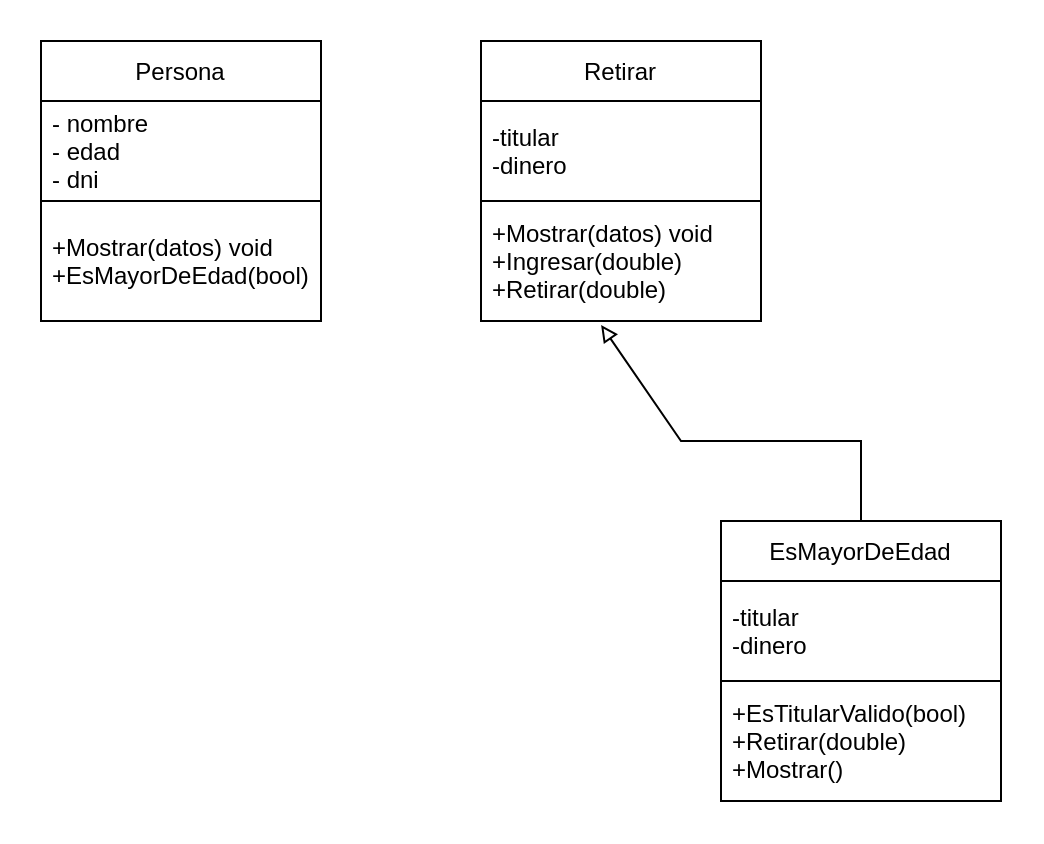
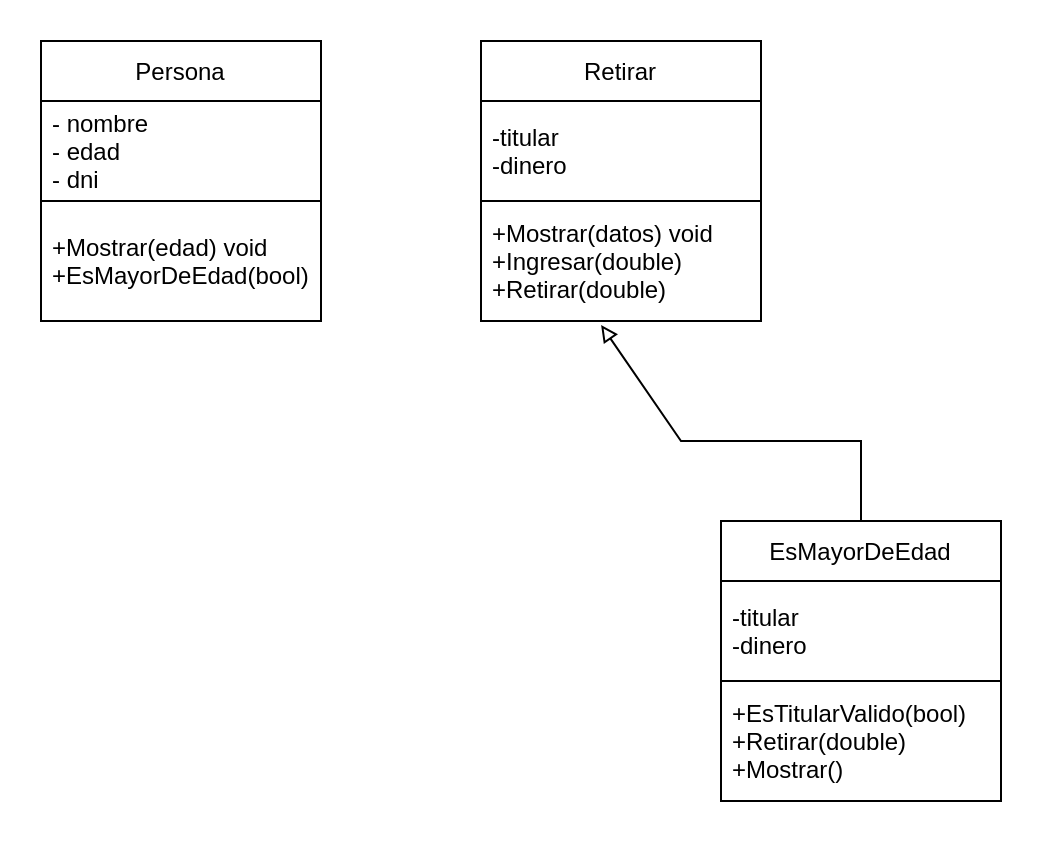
  <mxCell id="0" />
  <mxCell id="1" parent="0" />
  <mxCell id="2" value="Persona" style="swimlane;fontStyle=0;childLayout=stackLayout;horizontal=1;startSize=30;horizontalStack=0;resizeParent=1;resizeParentMax=0;resizeLast=0;collapsible=1;marginBottom=0;" vertex="1" parent="1"><mxGeometry x="20" y="20" width="140" height="140" as="geometry"><mxRectangle x="340" y="250" width="50" height="30" as="alternateBounds" /></mxGeometry></mxCell>
  <mxCell id="3" value="- nombre    &#10;- edad&#10;- dni" style="text;strokeColor=none;fillColor=none;align=left;verticalAlign=middle;spacingLeft=4;spacingRight=4;overflow=hidden;points=[[0,0.5],[1,0.5]];portConstraint=eastwest;rotatable=0;" vertex="1" parent="2"><mxGeometry y="30" width="140" height="50" as="geometry" /></mxCell>
- <mxCell id="4" value="+Mostrar(datos) void&#10;+EsMayorDeEdad(bool)" style="text;strokeColor=default;fillColor=none;align=left;verticalAlign=middle;spacingLeft=4;spacingRight=4;overflow=hidden;points=[[0,0.5],[1,0.5]];portConstraint=eastwest;rotatable=0;strokeWidth=1;" vertex="1" parent="2"><mxGeometry y="80" width="140" height="60" as="geometry" /></mxCell>
+ <mxCell id="4" value="+Mostrar(edad) void&#10;+EsMayorDeEdad(bool)" style="text;strokeColor=default;fillColor=none;align=left;verticalAlign=middle;spacingLeft=4;spacingRight=4;overflow=hidden;points=[[0,0.5],[1,0.5]];portConstraint=eastwest;rotatable=0;strokeWidth=1;" vertex="1" parent="2"><mxGeometry y="80" width="140" height="60" as="geometry" /></mxCell>
  <mxCell id="5" value="Retirar" style="swimlane;fontStyle=0;childLayout=stackLayout;horizontal=1;startSize=30;horizontalStack=0;resizeParent=1;resizeParentMax=0;resizeLast=0;collapsible=1;marginBottom=0;" vertex="1" parent="1"><mxGeometry x="240" y="20" width="140" height="140" as="geometry"><mxRectangle x="340" y="250" width="50" height="30" as="alternateBounds" /></mxGeometry></mxCell>
  <mxCell id="6" value="-titular&#10;-dinero" style="text;strokeColor=none;fillColor=none;align=left;verticalAlign=middle;spacingLeft=4;spacingRight=4;overflow=hidden;points=[[0,0.5],[1,0.5]];portConstraint=eastwest;rotatable=0;" vertex="1" parent="5"><mxGeometry y="30" width="140" height="50" as="geometry" /></mxCell>
  <mxCell id="7" value="+Mostrar(datos) void&#10;+Ingresar(double)&#10;+Retirar(double)" style="text;strokeColor=default;fillColor=none;align=left;verticalAlign=middle;spacingLeft=4;spacingRight=4;overflow=hidden;points=[[0,0.5],[1,0.5]];portConstraint=eastwest;rotatable=0;strokeWidth=1;" vertex="1" parent="5"><mxGeometry y="80" width="140" height="60" as="geometry" /></mxCell>
  <mxCell id="8" value="EsMayorDeEdad" style="swimlane;fontStyle=0;childLayout=stackLayout;horizontal=1;startSize=30;horizontalStack=0;resizeParent=1;resizeParentMax=0;resizeLast=0;collapsible=1;marginBottom=0;" vertex="1" parent="1"><mxGeometry x="360" y="260" width="140" height="140" as="geometry"><mxRectangle x="340" y="250" width="50" height="30" as="alternateBounds" /></mxGeometry></mxCell>
  <mxCell id="9" value="-titular&#10;-dinero" style="text;strokeColor=none;fillColor=none;align=left;verticalAlign=middle;spacingLeft=4;spacingRight=4;overflow=hidden;points=[[0,0.5],[1,0.5]];portConstraint=eastwest;rotatable=0;" vertex="1" parent="8"><mxGeometry y="30" width="140" height="50" as="geometry" /></mxCell>
  <mxCell id="10" value="+EsTitularValido(bool)&#10;+Retirar(double)&#10;+Mostrar()" style="text;strokeColor=default;fillColor=none;align=left;verticalAlign=middle;spacingLeft=4;spacingRight=4;overflow=hidden;points=[[0,0.5],[1,0.5]];portConstraint=eastwest;rotatable=0;strokeWidth=1;" vertex="1" parent="8"><mxGeometry y="80" width="140" height="60" as="geometry" /></mxCell>
  <mxCell id="11" value="" style="endArrow=block;html=1;rounded=0;exitX=0.5;exitY=0;exitDx=0;exitDy=0;entryX=0.429;entryY=1.033;entryDx=0;entryDy=0;entryPerimeter=0;endFill=0;" edge="1" parent="1" source="8" target="7"><mxGeometry width="50" height="50" relative="1" as="geometry"><mxPoint x="260" y="260" as="sourcePoint" /><mxPoint x="310" y="210" as="targetPoint" /><Array as="points"><mxPoint x="430" y="220" /><mxPoint x="340" y="220" /></Array></mxGeometry></mxCell>
